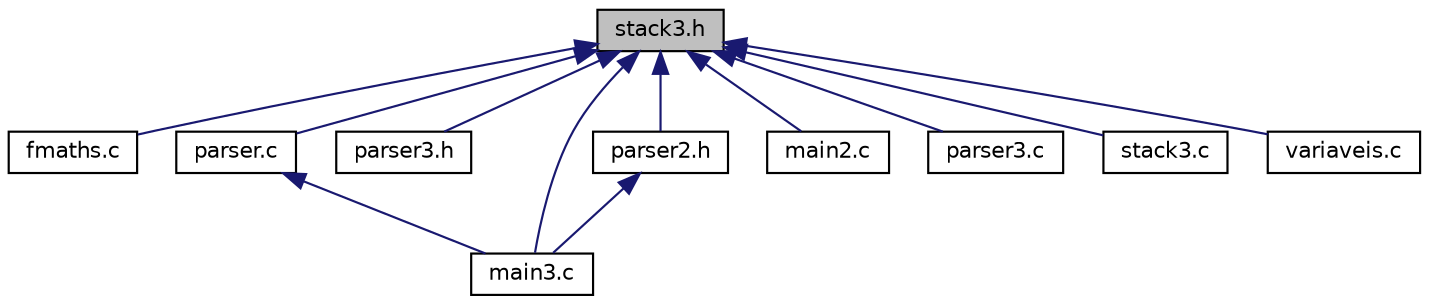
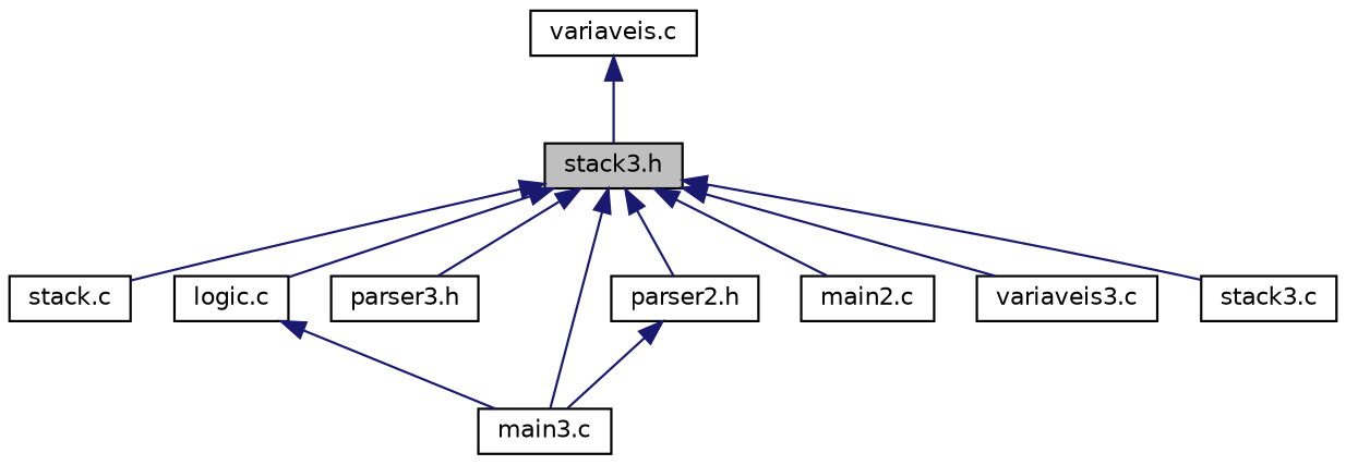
  digraph {
    node [color=black fillcolor=white fontname=Helvetica fontsize=10 shape=record style=filled]
    edge [color=midnightblue dir=back fontname=Helvetica fontsize=10 labelfontname=Helvetica labelfontsize=10 style=solid]
    n1 [fillcolor=grey75 fontcolor=black height=0.2 label="stack3.h" width=0.4]
-   n2 [height=0.2 label="fmaths.c" width=0.4]
-   n3 [height=0.2 label="parser.c" width=0.4]
+   n2 [height=0.2 label="stack.c" width=0.4]
+   n3 [height=0.2 label="logic.c" width=0.4]
    n4 [height=0.2 label="parser3.h" width=0.4]
    n5 [height=0.2 label="main3.c" width=0.4]
    n6 [height=0.2 label="parser2.h" width=0.4]
    n7 [height=0.2 label="main2.c" width=0.4]
-   n8 [height=0.2 label="parser3.c" width=0.4]
+   n8 [height=0.2 label="variaveis3.c" width=0.4]
    n9 [height=0.2 label="stack3.c" width=0.4]
    n10 [height=0.2 label="variaveis.c" width=0.4]
    n1 -> n2
    n1 -> n3
    n1 -> n4
    n1 -> n5
    n1 -> n6
    n1 -> n7
    n1 -> n8
    n1 -> n9
-   n1 -> n10
+   n10 -> n1
    n3 -> n5
    n6 -> n5
  }
